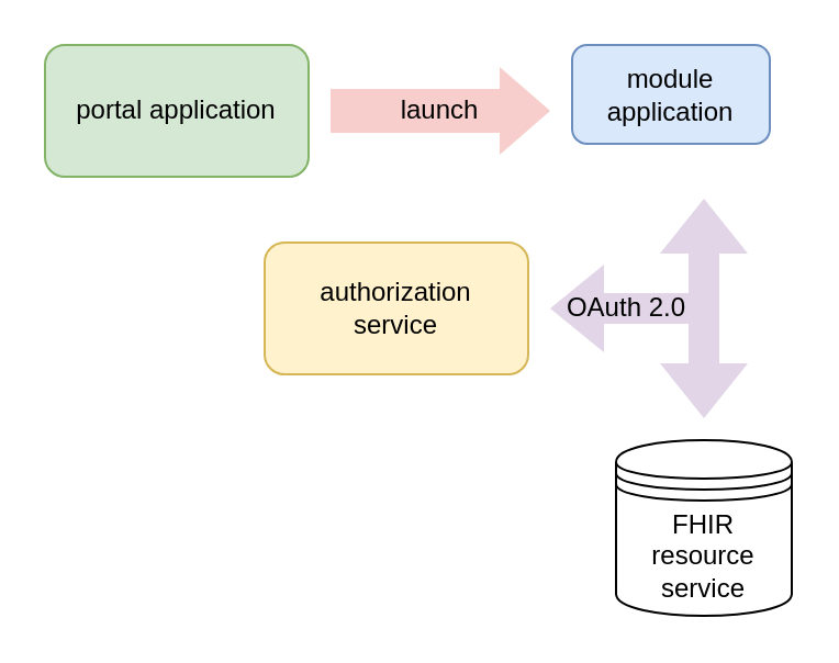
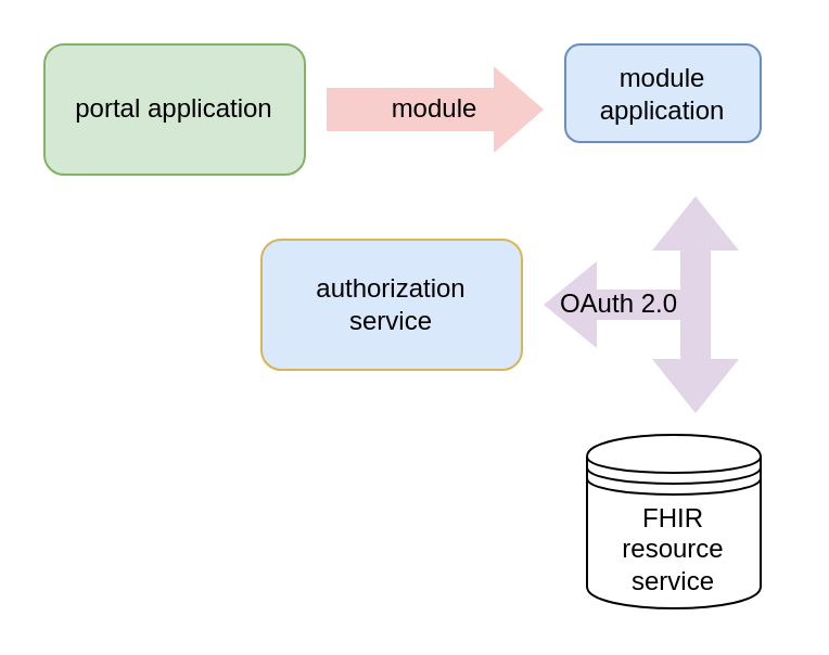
  <mxCell id="0" />
  <mxCell id="1" parent="0" />
  <mxCell id="2" value="portal application" style="rounded=1;whiteSpace=wrap;html=1;fillColor=#d5e8d4;strokeColor=#82b366;" parent="1" vertex="1"><mxGeometry x="20" y="20" width="120" height="60" as="geometry" /></mxCell>
  <mxCell id="3" value="module application" style="rounded=1;whiteSpace=wrap;html=1;fillColor=#dae8fc;strokeColor=#6c8ebf;" parent="1" vertex="1"><mxGeometry x="260" y="20" width="90" height="45" as="geometry" /></mxCell>
- <mxCell id="4" value="launch" style="shape=singleArrow;whiteSpace=wrap;html=1;arrowWidth=0.5;arrowSize=0.23;fillColor=#f8cecc;strokeColor=none;" parent="1" vertex="1"><mxGeometry x="150" y="30" width="100" height="40" as="geometry" /></mxCell>
- <mxCell id="5" value="authorization &lt;br&gt;service" style="rounded=1;whiteSpace=wrap;html=1;fillColor=#fff2cc;strokeColor=#d6b656;" parent="1" vertex="1"><mxGeometry x="120" y="110" width="120" height="60" as="geometry" /></mxCell>
- <mxCell id="6" value="FHIR resource service" style="shape=datastore;whiteSpace=wrap;html=1;" parent="1" vertex="1"><mxGeometry x="280" y="200" width="80" height="80" as="geometry" /></mxCell>
+ <mxCell id="4" value="module" style="shape=singleArrow;whiteSpace=wrap;html=1;arrowWidth=0.5;arrowSize=0.23;fillColor=#f8cecc;strokeColor=none;" parent="1" vertex="1"><mxGeometry x="150" y="30" width="100" height="40" as="geometry" /></mxCell>
+ <mxCell id="5" value="authorization &lt;br&gt;service" style="rounded=1;whiteSpace=wrap;html=1;fillColor=#dae8fc;strokeColor=#d6b656;" parent="1" vertex="1"><mxGeometry x="120" y="110" width="120" height="60" as="geometry" /></mxCell>
+ <mxCell id="6" value="FHIR resource service" style="shape=datastore;whiteSpace=wrap;html=1;" parent="1" vertex="1"><mxGeometry x="270" y="200" width="80" height="80" as="geometry" /></mxCell>
  <mxCell id="7" value="" style="shape=doubleArrow;direction=south;whiteSpace=wrap;html=1;arrowWidth=0.35;arrowSize=0.25;fillColor=#e1d5e7;strokeColor=none;" parent="1" vertex="1"><mxGeometry x="300" y="90" width="40" height="100" as="geometry" /></mxCell>
  <mxCell id="8" value="OAuth 2.0" style="shape=singleArrow;direction=west;whiteSpace=wrap;html=1;arrowWidth=0.35;arrowSize=0.35;fillColor=#e1d5e7;strokeColor=none;" parent="1" vertex="1"><mxGeometry x="250" y="120" width="70" height="40" as="geometry" /></mxCell>
